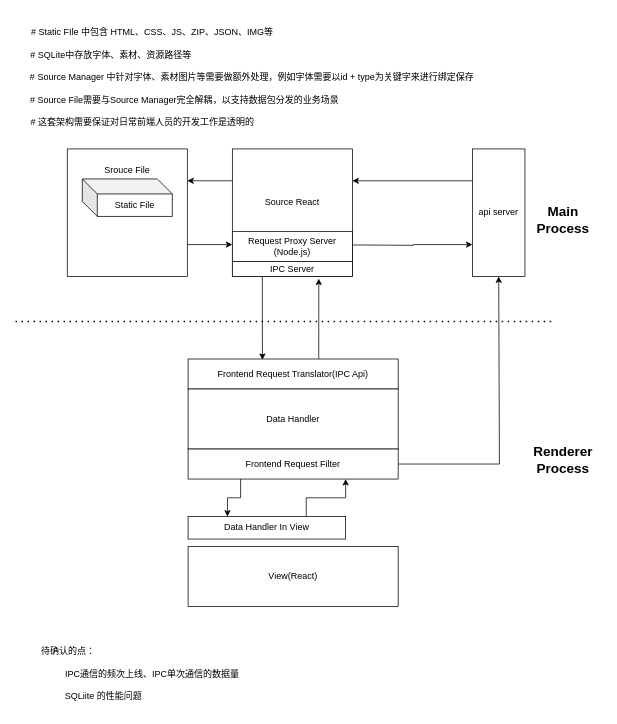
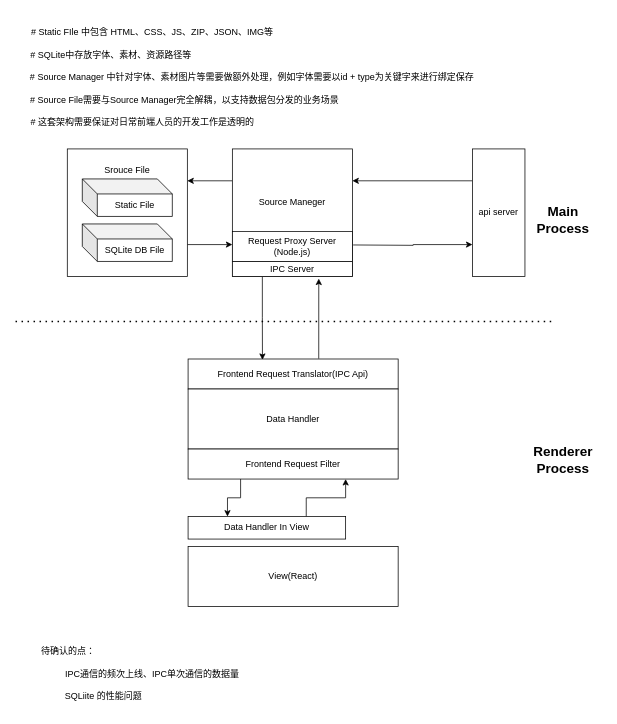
  <mxCell id="0" />
  <mxCell id="1" parent="0" />
  <mxCell id="2" style="edgeStyle=orthogonalEdgeStyle;rounded=0;orthogonalLoop=1;jettySize=auto;html=1;exitX=1;exitY=0.75;exitDx=0;exitDy=0;entryX=0;entryY=0.75;entryDx=0;entryDy=0;" edge="1" parent="1" source="3" target="6"><mxGeometry relative="1" as="geometry" /></mxCell>
  <mxCell id="3" value="Srouce File&lt;br&gt;&lt;br&gt;&lt;br&gt;&lt;br&gt;&lt;br&gt;&lt;br&gt;&lt;br&gt;&lt;br&gt;&lt;br&gt;" style="rounded=0;whiteSpace=wrap;html=1;" vertex="1" parent="1"><mxGeometry x="89" y="198" width="160" height="170" as="geometry" /></mxCell>
  <mxCell id="4" style="edgeStyle=orthogonalEdgeStyle;rounded=0;orthogonalLoop=1;jettySize=auto;html=1;exitX=0;exitY=0.25;exitDx=0;exitDy=0;entryX=1;entryY=0.25;entryDx=0;entryDy=0;" edge="1" parent="1" source="6" target="3"><mxGeometry relative="1" as="geometry" /></mxCell>
  <mxCell id="5" style="edgeStyle=orthogonalEdgeStyle;rounded=0;orthogonalLoop=1;jettySize=auto;html=1;entryX=0;entryY=0.75;entryDx=0;entryDy=0;startArrow=none;" edge="1" parent="1" target="8"><mxGeometry relative="1" as="geometry"><mxPoint x="470" y="326" as="sourcePoint" /></mxGeometry></mxCell>
- <mxCell id="6" value="Source React&lt;br&gt;&lt;br&gt;&lt;br&gt;" style="rounded=0;whiteSpace=wrap;html=1;" vertex="1" parent="1"><mxGeometry x="309" y="198" width="160" height="170" as="geometry" /></mxCell>
+ <mxCell id="6" value="Source Maneger&lt;br&gt;&lt;br&gt;&lt;br&gt;" style="rounded=0;whiteSpace=wrap;html=1;" vertex="1" parent="1"><mxGeometry x="309" y="198" width="160" height="170" as="geometry" /></mxCell>
  <mxCell id="7" style="edgeStyle=orthogonalEdgeStyle;rounded=0;orthogonalLoop=1;jettySize=auto;html=1;exitX=0;exitY=0.25;exitDx=0;exitDy=0;entryX=1;entryY=0.25;entryDx=0;entryDy=0;" edge="1" parent="1" source="8" target="6"><mxGeometry relative="1" as="geometry" /></mxCell>
  <mxCell id="8" value="api server" style="rounded=0;whiteSpace=wrap;html=1;" vertex="1" parent="1"><mxGeometry x="629" y="198" width="70" height="170" as="geometry" /></mxCell>
  <mxCell id="9" style="edgeStyle=orthogonalEdgeStyle;rounded=0;orthogonalLoop=1;jettySize=auto;html=1;exitX=0.622;exitY=-0.012;exitDx=0;exitDy=0;entryX=0.72;entryY=1.142;entryDx=0;entryDy=0;entryPerimeter=0;fontSize=12;exitPerimeter=0;" edge="1" parent="1" source="10" target="21"><mxGeometry relative="1" as="geometry" /></mxCell>
  <mxCell id="10" value="Frontend Request Translator(IPC Api)" style="rounded=0;whiteSpace=wrap;html=1;" vertex="1" parent="1"><mxGeometry x="250" y="478" width="280" height="40" as="geometry" /></mxCell>
  <mxCell id="11" value="&lt;span style=&quot;background-color: rgb(255, 255, 255);&quot;&gt;Data Handler&lt;/span&gt;" style="rounded=0;whiteSpace=wrap;html=1;" vertex="1" parent="1"><mxGeometry x="250" y="518" width="280" height="80" as="geometry" /></mxCell>
- <mxCell id="12" style="edgeStyle=orthogonalEdgeStyle;rounded=0;orthogonalLoop=1;jettySize=auto;html=1;exitX=1;exitY=0.5;exitDx=0;exitDy=0;entryX=0.5;entryY=1;entryDx=0;entryDy=0;" edge="1" parent="1" source="14" target="8"><mxGeometry relative="1" as="geometry"><Array as="points"><mxPoint x="665" y="618" /></Array></mxGeometry></mxCell>
  <mxCell id="13" style="edgeStyle=orthogonalEdgeStyle;rounded=0;orthogonalLoop=1;jettySize=auto;html=1;exitX=0.25;exitY=1;exitDx=0;exitDy=0;entryX=0.25;entryY=0;entryDx=0;entryDy=0;" edge="1" parent="1" source="14" target="16"><mxGeometry relative="1" as="geometry" /></mxCell>
  <mxCell id="14" value="Frontend Request Filter" style="rounded=0;whiteSpace=wrap;html=1;" vertex="1" parent="1"><mxGeometry x="250" y="598" width="280" height="40" as="geometry" /></mxCell>
  <mxCell id="15" style="edgeStyle=orthogonalEdgeStyle;rounded=0;orthogonalLoop=1;jettySize=auto;html=1;exitX=0.75;exitY=0;exitDx=0;exitDy=0;entryX=0.75;entryY=1;entryDx=0;entryDy=0;" edge="1" parent="1" source="16" target="14"><mxGeometry relative="1" as="geometry" /></mxCell>
  <mxCell id="16" value="Data Handler In View" style="rounded=0;whiteSpace=wrap;html=1;" vertex="1" parent="1"><mxGeometry x="250" y="688" width="210" height="30" as="geometry" /></mxCell>
  <mxCell id="17" value="&lt;span style=&quot;background-color: rgb(255, 255, 255);&quot;&gt;View(React)&lt;/span&gt;" style="rounded=0;whiteSpace=wrap;html=1;" vertex="1" parent="1"><mxGeometry x="250" y="728" width="280" height="80" as="geometry" /></mxCell>
+ <mxCell id="18" value="SQLite DB File" style="shape=cube;whiteSpace=wrap;html=1;boundedLbl=1;backgroundOutline=1;darkOpacity=0.05;darkOpacity2=0.1;" vertex="1" parent="1"><mxGeometry x="109" y="298" width="120" height="50" as="geometry" /></mxCell>
  <mxCell id="19" value="Static File" style="shape=cube;whiteSpace=wrap;html=1;boundedLbl=1;backgroundOutline=1;darkOpacity=0.05;darkOpacity2=0.1;" vertex="1" parent="1"><mxGeometry x="109" y="238" width="120" height="50" as="geometry" /></mxCell>
  <mxCell id="20" style="edgeStyle=orthogonalEdgeStyle;rounded=0;orthogonalLoop=1;jettySize=auto;html=1;exitX=0.25;exitY=1;exitDx=0;exitDy=0;entryX=0.354;entryY=0.029;entryDx=0;entryDy=0;entryPerimeter=0;fontSize=12;" edge="1" parent="1" source="21" target="10"><mxGeometry relative="1" as="geometry" /></mxCell>
  <mxCell id="21" value="IPC Server" style="rounded=0;whiteSpace=wrap;html=1;" vertex="1" parent="1"><mxGeometry x="309" y="348" width="160" height="20" as="geometry" /></mxCell>
  <mxCell id="22" value="" style="endArrow=none;dashed=1;html=1;dashPattern=1 3;strokeWidth=2;rounded=0;" edge="1" parent="1"><mxGeometry width="50" height="50" relative="1" as="geometry"><mxPoint x="20" y="428" as="sourcePoint" /><mxPoint x="740" y="428" as="targetPoint" /></mxGeometry></mxCell>
  <mxCell id="23" value="&lt;b&gt;&lt;font style=&quot;font-size: 18px;&quot;&gt;Main Process&lt;/font&gt;&lt;/b&gt;" style="text;html=1;strokeColor=none;fillColor=none;align=center;verticalAlign=middle;whiteSpace=wrap;rounded=0;" vertex="1" parent="1"><mxGeometry x="700" y="278" width="100" height="30" as="geometry" /></mxCell>
  <mxCell id="24" value="&lt;b&gt;&lt;font style=&quot;font-size: 18px;&quot;&gt;Renderer Process&lt;/font&gt;&lt;/b&gt;" style="text;html=1;strokeColor=none;fillColor=none;align=center;verticalAlign=middle;whiteSpace=wrap;rounded=0;" vertex="1" parent="1"><mxGeometry x="700" y="598" width="100" height="30" as="geometry" /></mxCell>
  <mxCell id="25" value="&lt;font style=&quot;font-size: 12px;&quot;&gt;# Static FIle 中包含 HTML、CSS、JS、ZIP、JSON、IMG等&lt;/font&gt;" style="text;html=1;align=center;verticalAlign=middle;resizable=0;points=[];autosize=1;strokeColor=none;fillColor=none;fontSize=18;" vertex="1" parent="1"><mxGeometry x="27" y="20" width="350" height="40" as="geometry" /></mxCell>
  <mxCell id="26" value="# SQLite中存放字体、素材、资源路径等" style="text;html=1;align=center;verticalAlign=middle;resizable=0;points=[];autosize=1;strokeColor=none;fillColor=none;fontSize=12;" vertex="1" parent="1"><mxGeometry x="27" y="58" width="240" height="30" as="geometry" /></mxCell>
  <mxCell id="27" value="# Source Manager 中针对字体、素材图片等需要做额外处理，例如字体需要以id + type为关键字来进行绑定保存" style="text;html=1;align=center;verticalAlign=middle;resizable=0;points=[];autosize=1;strokeColor=none;fillColor=none;fontSize=12;" vertex="1" parent="1"><mxGeometry x="25" y="88" width="620" height="30" as="geometry" /></mxCell>
  <mxCell id="28" value="# Source File需要与Source Manager完全解耦，以支持数据包分发的业务场景" style="text;html=1;align=center;verticalAlign=middle;resizable=0;points=[];autosize=1;strokeColor=none;fillColor=none;fontSize=12;" vertex="1" parent="1"><mxGeometry x="30" y="118" width="430" height="30" as="geometry" /></mxCell>
  <mxCell id="29" value="待确认的点：" style="text;html=1;align=center;verticalAlign=middle;resizable=0;points=[];autosize=1;strokeColor=none;fillColor=none;fontSize=12;" vertex="1" parent="1"><mxGeometry x="40" y="853" width="100" height="30" as="geometry" /></mxCell>
  <mxCell id="30" value="IPC通信的频次上线、IPC单次通信的数据量" style="text;html=1;align=center;verticalAlign=middle;resizable=0;points=[];autosize=1;strokeColor=none;fillColor=none;fontSize=12;" vertex="1" parent="1"><mxGeometry x="72" y="883" width="260" height="30" as="geometry" /></mxCell>
  <mxCell id="31" value="SQLiite 的性能问题" style="text;html=1;align=center;verticalAlign=middle;resizable=0;points=[];autosize=1;strokeColor=none;fillColor=none;fontSize=12;" vertex="1" parent="1"><mxGeometry x="72" y="913" width="130" height="30" as="geometry" /></mxCell>
  <mxCell id="32" value="# 这套架构需要保证对日常前端人员的开发工作是透明的" style="text;html=1;align=center;verticalAlign=middle;resizable=0;points=[];autosize=1;strokeColor=none;fillColor=none;fontSize=12;" vertex="1" parent="1"><mxGeometry x="29" y="148" width="320" height="30" as="geometry" /></mxCell>
  <mxCell id="33" value="Request Proxy Server (Node.js)" style="rounded=0;whiteSpace=wrap;html=1;fontSize=12;" vertex="1" parent="1"><mxGeometry x="309" y="308" width="160" height="40" as="geometry" /></mxCell>
